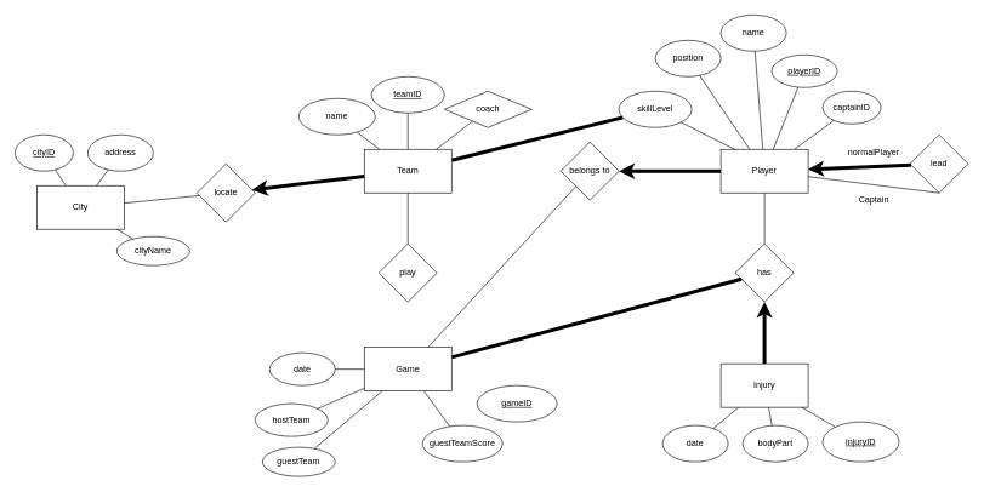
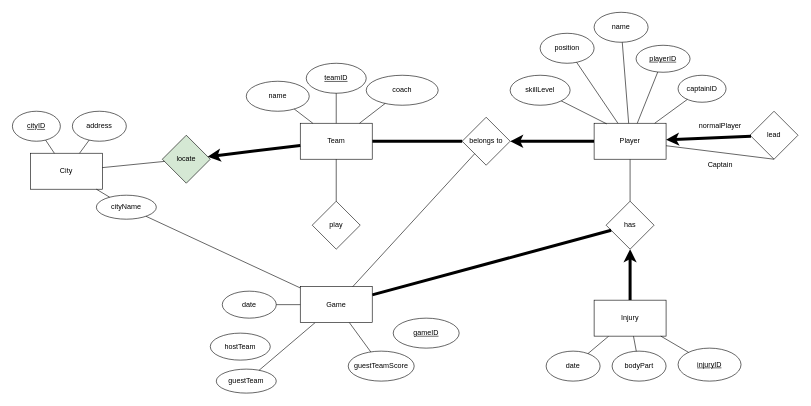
  <mxCell id="0" />
  <mxCell id="1" parent="0" />
  <mxCell id="2" value="belongs to" style="rhombus;whiteSpace=wrap;html=1;" vertex="1" parent="1"><mxGeometry x="770" y="195" width="80" height="80" as="geometry" /></mxCell>
- <mxCell id="3" value="" style="endArrow=none;html=1;rounded=0;strokeWidth=5;" edge="1" parent="1" source="38" target="20"><mxGeometry width="50" height="50" relative="1" as="geometry"><mxPoint x="580" y="461" as="sourcePoint" /><mxPoint x="928" y="441" as="targetPoint" /></mxGeometry></mxCell>
+ <mxCell id="3" value="" style="endArrow=none;html=1;rounded=0;strokeWidth=5;" edge="1" parent="1" source="38" target="2"><mxGeometry width="50" height="50" relative="1" as="geometry"><mxPoint x="580" y="461" as="sourcePoint" /><mxPoint x="928" y="441" as="targetPoint" /></mxGeometry></mxCell>
  <mxCell id="4" value="" style="endArrow=classic;html=1;rounded=0;strokeWidth=5;" edge="1" parent="1" source="19" target="2"><mxGeometry width="50" height="50" relative="1" as="geometry"><mxPoint x="1110" y="225" as="sourcePoint" /><mxPoint x="982" y="417" as="targetPoint" /></mxGeometry></mxCell>
  <mxCell id="5" value="has" style="rhombus;whiteSpace=wrap;html=1;" vertex="1" parent="1"><mxGeometry x="1010" y="335" width="80" height="80" as="geometry" /></mxCell>
  <mxCell id="6" value="" style="endArrow=classic;html=1;rounded=0;strokeWidth=5;" edge="1" parent="1" source="55" target="5"><mxGeometry width="50" height="50" relative="1" as="geometry"><mxPoint x="1160" y="455" as="sourcePoint" /><mxPoint x="980" y="455" as="targetPoint" /></mxGeometry></mxCell>
  <mxCell id="7" value="" style="endArrow=none;html=1;rounded=0;" edge="1" parent="1" source="5" target="19"><mxGeometry width="50" height="50" relative="1" as="geometry"><mxPoint x="970" y="375" as="sourcePoint" /><mxPoint x="1020" y="325" as="targetPoint" /></mxGeometry></mxCell>
  <mxCell id="8" value="play" style="rhombus;whiteSpace=wrap;html=1;" vertex="1" parent="1"><mxGeometry x="520" y="335" width="80" height="80" as="geometry" /></mxCell>
  <mxCell id="9" value="" style="endArrow=none;html=1;rounded=0;strokeWidth=5;" edge="1" parent="1" source="12" target="5"><mxGeometry width="50" height="50" relative="1" as="geometry"><mxPoint x="970" y="465" as="sourcePoint" /><mxPoint x="1020" y="415" as="targetPoint" /></mxGeometry></mxCell>
  <mxCell id="10" value="guestTeam" style="ellipse;whiteSpace=wrap;html=1;" vertex="1" parent="1"><mxGeometry x="360" y="615" width="100" height="40" as="geometry" /></mxCell>
  <mxCell id="11" value="" style="endArrow=none;html=1;rounded=0;" edge="1" parent="1" source="12" target="10"><mxGeometry width="50" height="50" relative="1" as="geometry"><mxPoint x="590" y="330" as="sourcePoint" /><mxPoint x="640" y="280" as="targetPoint" /></mxGeometry></mxCell>
  <mxCell id="12" value="Game" style="rounded=0;whiteSpace=wrap;html=1;" vertex="1" parent="1"><mxGeometry x="500" y="477.5" width="120" height="60" as="geometry" /></mxCell>
  <mxCell id="13" value="hostTeam" style="ellipse;whiteSpace=wrap;html=1;" vertex="1" parent="1"><mxGeometry x="350" y="555" width="100" height="45" as="geometry" /></mxCell>
- <mxCell id="14" value="" style="endArrow=none;html=1;rounded=0;" edge="1" parent="1" source="12" target="13"><mxGeometry width="50" height="50" relative="1" as="geometry"><mxPoint x="420" y="510" as="sourcePoint" /><mxPoint x="530" y="230" as="targetPoint" /></mxGeometry></mxCell>
+ <mxCell id="14" value="" style="endArrow=none;html=1;rounded=0;" edge="1" parent="1" source="12" target="60"><mxGeometry width="50" height="50" relative="1" as="geometry"><mxPoint x="420" y="510" as="sourcePoint" /><mxPoint x="530" y="230" as="targetPoint" /></mxGeometry></mxCell>
  <mxCell id="15" value="date" style="ellipse;whiteSpace=wrap;html=1;" vertex="1" parent="1"><mxGeometry x="370" y="485" width="90" height="45" as="geometry" /></mxCell>
  <mxCell id="16" value="" style="endArrow=none;html=1;rounded=0;" edge="1" parent="1" source="12" target="15"><mxGeometry width="50" height="50" relative="1" as="geometry"><mxPoint x="550" y="580" as="sourcePoint" /><mxPoint x="660" y="300" as="targetPoint" /></mxGeometry></mxCell>
  <mxCell id="17" value="guestTeamScore" style="ellipse;whiteSpace=wrap;html=1;" vertex="1" parent="1"><mxGeometry x="580" y="585" width="110" height="50" as="geometry" /></mxCell>
  <mxCell id="18" value="" style="endArrow=none;html=1;rounded=0;" edge="1" parent="1" source="12" target="17"><mxGeometry width="50" height="50" relative="1" as="geometry"><mxPoint x="665" y="510" as="sourcePoint" /><mxPoint x="545" y="340" as="targetPoint" /></mxGeometry></mxCell>
  <mxCell id="19" value="Player" style="rounded=0;whiteSpace=wrap;html=1;" vertex="1" parent="1"><mxGeometry x="990" y="205" width="120" height="60" as="geometry" /></mxCell>
  <mxCell id="20" value="skillLevel" style="ellipse;whiteSpace=wrap;html=1;" vertex="1" parent="1"><mxGeometry x="850" y="125" width="100" height="50" as="geometry" /></mxCell>
  <mxCell id="21" value="position" style="ellipse;whiteSpace=wrap;html=1;" vertex="1" parent="1"><mxGeometry x="900" y="55" width="90" height="50" as="geometry" /></mxCell>
  <mxCell id="22" value="&lt;u&gt;playerID&lt;/u&gt;" style="ellipse;whiteSpace=wrap;html=1;" vertex="1" parent="1"><mxGeometry x="1060" y="75" width="90" height="45" as="geometry" /></mxCell>
  <mxCell id="23" value="name" style="ellipse;whiteSpace=wrap;html=1;" vertex="1" parent="1"><mxGeometry x="990" y="20" width="90" height="50" as="geometry" /></mxCell>
  <mxCell id="24" value="" style="endArrow=none;html=1;rounded=0;" edge="1" parent="1" source="19" target="22"><mxGeometry width="50" height="50" relative="1" as="geometry"><mxPoint x="1210" y="205" as="sourcePoint" /><mxPoint x="1260" y="155" as="targetPoint" /></mxGeometry></mxCell>
  <mxCell id="25" value="" style="endArrow=none;html=1;rounded=0;" edge="1" parent="1" source="19" target="23"><mxGeometry width="50" height="50" relative="1" as="geometry"><mxPoint x="1190" y="185" as="sourcePoint" /><mxPoint x="1240" y="135" as="targetPoint" /></mxGeometry></mxCell>
  <mxCell id="26" value="" style="endArrow=none;html=1;rounded=0;" edge="1" parent="1" source="19" target="21"><mxGeometry width="50" height="50" relative="1" as="geometry"><mxPoint x="1130" y="195" as="sourcePoint" /><mxPoint x="1100" y="95" as="targetPoint" /></mxGeometry></mxCell>
  <mxCell id="27" value="" style="endArrow=none;html=1;rounded=0;exitX=0.175;exitY=0.017;exitDx=0;exitDy=0;exitPerimeter=0;" edge="1" parent="1" source="19" target="20"><mxGeometry width="50" height="50" relative="1" as="geometry"><mxPoint x="1230" y="35" as="sourcePoint" /><mxPoint x="1280" y="-15" as="targetPoint" /></mxGeometry></mxCell>
  <mxCell id="28" value="lead" style="rhombus;whiteSpace=wrap;html=1;" vertex="1" parent="1"><mxGeometry x="1250" y="185" width="80" height="80" as="geometry" /></mxCell>
  <mxCell id="29" value="" style="endArrow=none;html=1;rounded=0;entryX=0.5;entryY=1;entryDx=0;entryDy=0;strokeWidth=1;" edge="1" parent="1" source="19" target="28"><mxGeometry width="50" height="50" relative="1" as="geometry"><mxPoint x="940" y="365" as="sourcePoint" /><mxPoint x="1290" y="255" as="targetPoint" /></mxGeometry></mxCell>
  <mxCell id="30" value="Captain" style="text;html=1;align=center;verticalAlign=middle;resizable=0;points=[];autosize=1;strokeColor=none;fillColor=none;" vertex="1" parent="1"><mxGeometry x="1165" y="260" width="70" height="30" as="geometry" /></mxCell>
  <mxCell id="31" value="normalPlayer" style="text;html=1;align=center;verticalAlign=middle;resizable=0;points=[];autosize=1;strokeColor=none;fillColor=none;" vertex="1" parent="1"><mxGeometry x="1150" y="195" width="100" height="30" as="geometry" /></mxCell>
  <mxCell id="32" value="City" style="whiteSpace=wrap;html=1;" vertex="1" parent="1"><mxGeometry x="50" y="255" width="120" height="60" as="geometry" /></mxCell>
  <mxCell id="33" value="&lt;u&gt;cityID&lt;/u&gt;" style="ellipse;whiteSpace=wrap;html=1;" vertex="1" parent="1"><mxGeometry x="20" y="185" width="80" height="50" as="geometry" /></mxCell>
  <mxCell id="34" value="address" style="ellipse;whiteSpace=wrap;html=1;" vertex="1" parent="1"><mxGeometry x="120" y="185" width="90" height="50" as="geometry" /></mxCell>
  <mxCell id="35" value="" style="endArrow=none;html=1;rounded=0;" edge="1" parent="1" source="32" target="33"><mxGeometry width="50" height="50" relative="1" as="geometry"><mxPoint x="360" y="500" as="sourcePoint" /><mxPoint x="410" y="450" as="targetPoint" /></mxGeometry></mxCell>
  <mxCell id="36" value="" style="endArrow=none;html=1;rounded=0;" edge="1" parent="1" source="32" target="34"><mxGeometry width="50" height="50" relative="1" as="geometry"><mxPoint x="360" y="500" as="sourcePoint" /><mxPoint x="410" y="450" as="targetPoint" /></mxGeometry></mxCell>
  <mxCell id="37" value="&lt;u&gt;teamID&lt;/u&gt;" style="ellipse;whiteSpace=wrap;html=1;" vertex="1" parent="1"><mxGeometry x="510" y="105" width="100" height="50" as="geometry" /></mxCell>
  <mxCell id="38" value="Team" style="rounded=0;whiteSpace=wrap;html=1;" vertex="1" parent="1"><mxGeometry x="500" y="205" width="120" height="60" as="geometry" /></mxCell>
  <mxCell id="39" value="name" style="ellipse;whiteSpace=wrap;html=1;" vertex="1" parent="1"><mxGeometry x="410" y="135" width="105" height="50" as="geometry" /></mxCell>
  <mxCell id="40" value="" style="endArrow=none;html=1;rounded=0;" edge="1" parent="1" source="38" target="39"><mxGeometry width="50" height="50" relative="1" as="geometry"><mxPoint x="550" y="185" as="sourcePoint" /><mxPoint x="600" y="135" as="targetPoint" /></mxGeometry></mxCell>
  <mxCell id="41" value="" style="endArrow=none;html=1;rounded=0;" edge="1" parent="1" source="38" target="37"><mxGeometry width="50" height="50" relative="1" as="geometry"><mxPoint x="580" y="215" as="sourcePoint" /><mxPoint x="688" y="99" as="targetPoint" /></mxGeometry></mxCell>
- <mxCell id="42" value="locate" style="rhombus;whiteSpace=wrap;html=1;" vertex="1" parent="1"><mxGeometry x="270" y="225" width="80" height="80" as="geometry" /></mxCell>
+ <mxCell id="42" value="locate" style="rhombus;whiteSpace=wrap;html=1;fillColor=#d5e8d4;" vertex="1" parent="1"><mxGeometry x="270" y="225" width="80" height="80" as="geometry" /></mxCell>
  <mxCell id="43" value="" style="endArrow=classic;html=1;rounded=0;strokeWidth=5;" edge="1" parent="1" source="38" target="42"><mxGeometry width="50" height="50" relative="1" as="geometry"><mxPoint x="360" y="365" as="sourcePoint" /><mxPoint x="410" y="315" as="targetPoint" /></mxGeometry></mxCell>
  <mxCell id="44" value="" style="endArrow=none;html=1;rounded=0;" edge="1" parent="1" source="32" target="42"><mxGeometry width="50" height="50" relative="1" as="geometry"><mxPoint x="360" y="365" as="sourcePoint" /><mxPoint x="410" y="315" as="targetPoint" /></mxGeometry></mxCell>
  <mxCell id="45" value="&lt;u&gt;gameID&lt;/u&gt;" style="ellipse;whiteSpace=wrap;html=1;" vertex="1" parent="1"><mxGeometry x="655" y="530" width="110" height="50" as="geometry" /></mxCell>
  <mxCell id="46" value="" style="endArrow=none;html=1;rounded=0;" edge="1" parent="1" source="12" target="2"><mxGeometry width="50" height="50" relative="1" as="geometry"><mxPoint x="640" y="365" as="sourcePoint" /><mxPoint x="690" y="315" as="targetPoint" /></mxGeometry></mxCell>
  <mxCell id="47" value="" style="endArrow=none;html=1;rounded=0;" edge="1" parent="1" source="8" target="38"><mxGeometry width="50" height="50" relative="1" as="geometry"><mxPoint x="640" y="365" as="sourcePoint" /><mxPoint x="690" y="315" as="targetPoint" /></mxGeometry></mxCell>
  <mxCell id="48" value="" style="endArrow=classic;html=1;rounded=0;strokeWidth=5;" edge="1" parent="1" source="28" target="19"><mxGeometry width="50" height="50" relative="1" as="geometry"><mxPoint x="1000" y="335" as="sourcePoint" /><mxPoint x="1050" y="285" as="targetPoint" /></mxGeometry></mxCell>
  <mxCell id="49" value="captainID" style="ellipse;whiteSpace=wrap;html=1;" vertex="1" parent="1"><mxGeometry x="1130" y="125" width="80" height="45" as="geometry" /></mxCell>
  <mxCell id="50" value="" style="endArrow=none;html=1;rounded=0;" edge="1" parent="1" source="19" target="49"><mxGeometry width="50" height="50" relative="1" as="geometry"><mxPoint x="1101.584" y="245" as="sourcePoint" /><mxPoint x="1303.42" y="232" as="targetPoint" /></mxGeometry></mxCell>
  <mxCell id="51" value="bodyPart" style="ellipse;whiteSpace=wrap;html=1;" vertex="1" parent="1"><mxGeometry x="1020" y="585" width="90" height="50" as="geometry" /></mxCell>
  <mxCell id="52" value="" style="endArrow=none;html=1;rounded=0;" edge="1" parent="1" source="55" target="51"><mxGeometry width="50" height="50" relative="1" as="geometry"><mxPoint x="1000" y="490" as="sourcePoint" /><mxPoint x="970" y="390" as="targetPoint" /></mxGeometry></mxCell>
  <mxCell id="53" value="date" style="ellipse;whiteSpace=wrap;html=1;" vertex="1" parent="1"><mxGeometry x="910" y="585" width="90" height="50" as="geometry" /></mxCell>
  <mxCell id="54" value="" style="endArrow=none;html=1;rounded=0;" edge="1" parent="1" source="55" target="53"><mxGeometry width="50" height="50" relative="1" as="geometry"><mxPoint x="1090" y="330" as="sourcePoint" /><mxPoint x="1140" y="280" as="targetPoint" /></mxGeometry></mxCell>
  <mxCell id="55" value="Injury" style="rounded=0;whiteSpace=wrap;html=1;" vertex="1" parent="1"><mxGeometry x="990" y="500" width="120" height="60" as="geometry" /></mxCell>
- <mxCell id="56" value="coach" style="rhombus;whiteSpace=wrap;html=1;" vertex="1" parent="1"><mxGeometry x="610" y="125" width="120" height="50" as="geometry" /></mxCell>
+ <mxCell id="56" value="coach" style="ellipse;whiteSpace=wrap;html=1;" vertex="1" parent="1"><mxGeometry x="610" y="125" width="120" height="50" as="geometry" /></mxCell>
  <mxCell id="57" value="" style="endArrow=none;html=1;rounded=0;" edge="1" parent="1" source="56" target="38"><mxGeometry width="50" height="50" relative="1" as="geometry"><mxPoint x="270" y="365" as="sourcePoint" /><mxPoint x="320" y="315" as="targetPoint" /></mxGeometry></mxCell>
  <mxCell id="58" value="&lt;u&gt;injuryID&lt;/u&gt;" style="ellipse;whiteSpace=wrap;html=1;" vertex="1" parent="1"><mxGeometry x="1130" y="580" width="105" height="55" as="geometry" /></mxCell>
  <mxCell id="59" value="" style="endArrow=none;html=1;rounded=0;" edge="1" parent="1" source="55" target="58"><mxGeometry width="50" height="50" relative="1" as="geometry"><mxPoint x="1160" y="535" as="sourcePoint" /><mxPoint x="1210" y="485" as="targetPoint" /></mxGeometry></mxCell>
  <mxCell id="60" value="cityName" style="ellipse;whiteSpace=wrap;html=1;" vertex="1" parent="1"><mxGeometry x="160" y="325" width="100" height="40" as="geometry" /></mxCell>
  <mxCell id="61" value="" style="endArrow=none;html=1;rounded=0;" edge="1" parent="1" source="60" target="32"><mxGeometry width="50" height="50" relative="1" as="geometry"><mxPoint x="70" y="415" as="sourcePoint" /><mxPoint x="120" y="365" as="targetPoint" /></mxGeometry></mxCell>
